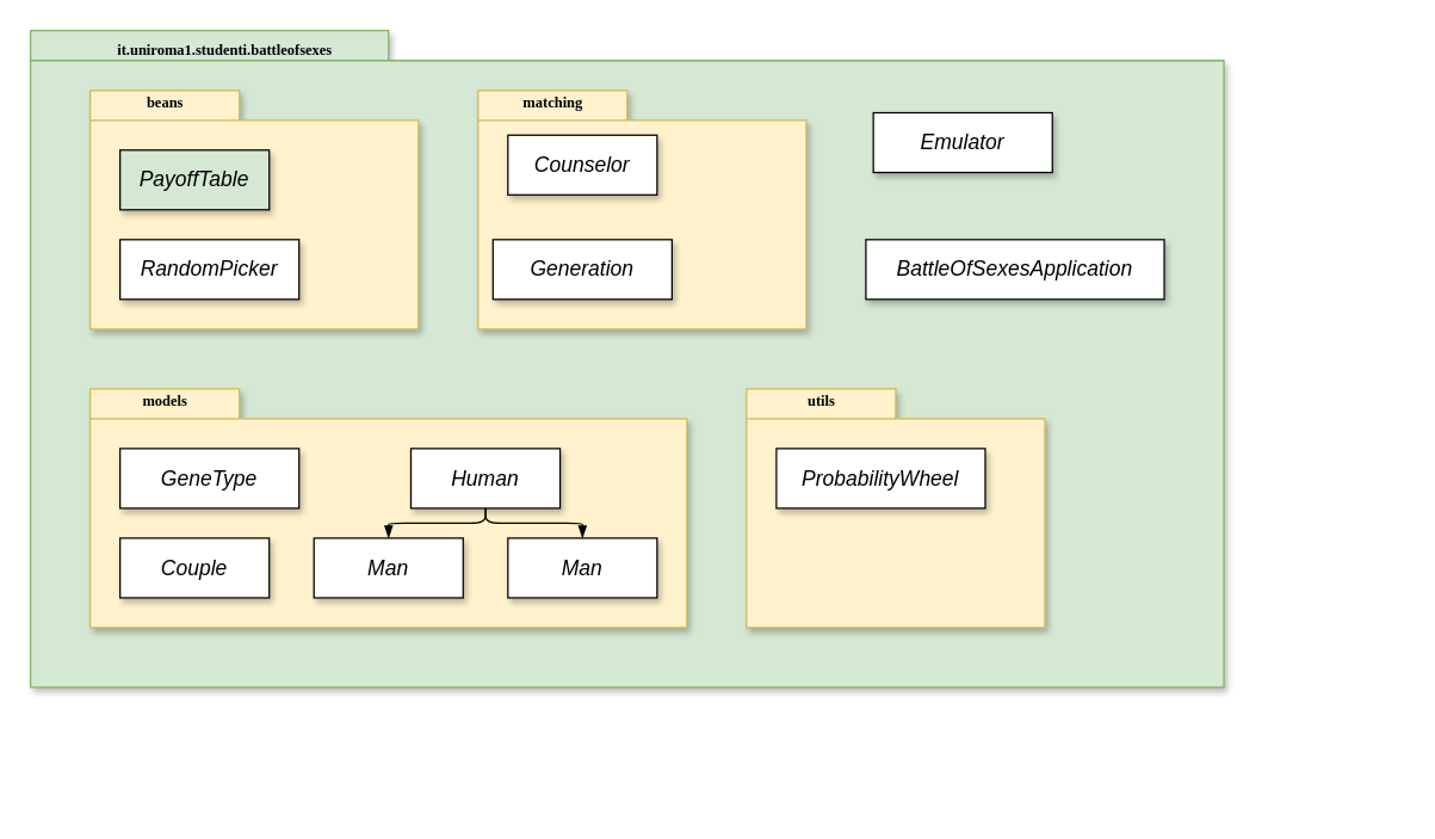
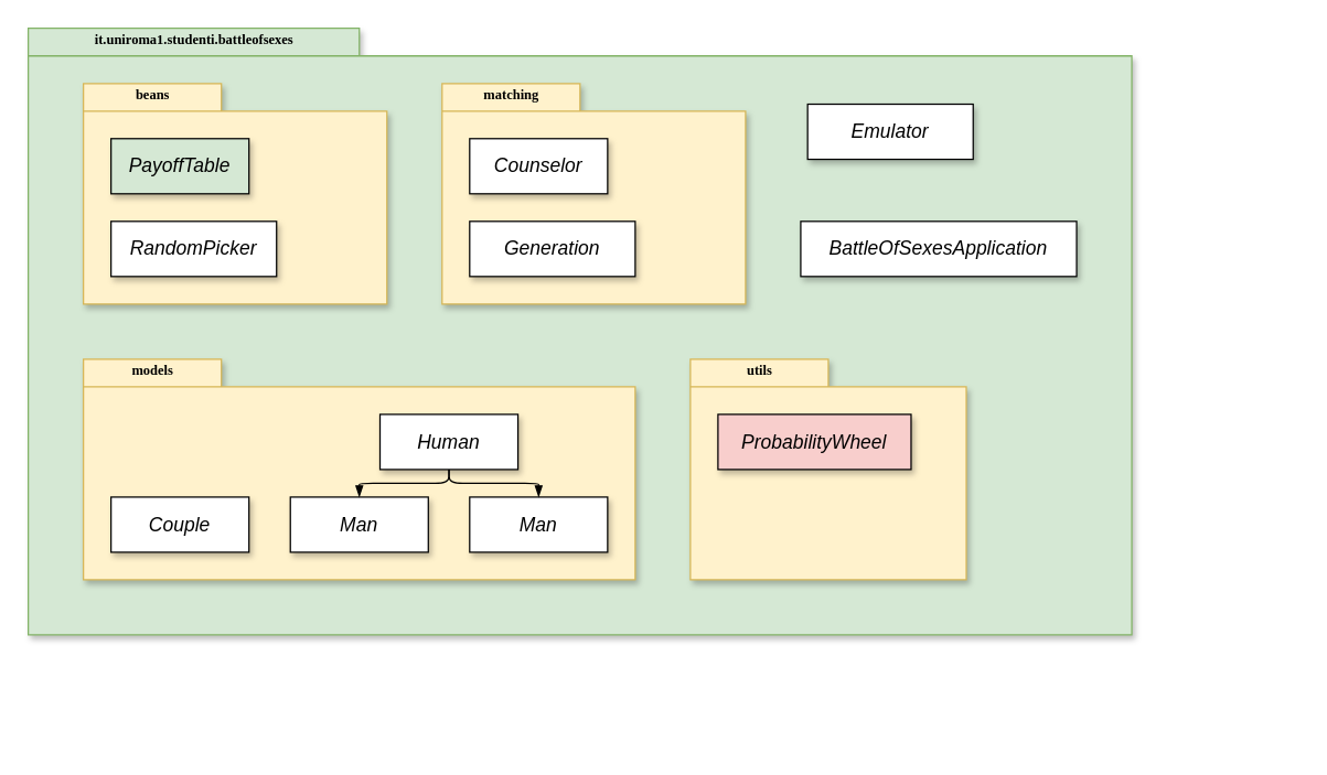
  <mxCell id="0" />
  <mxCell id="1" parent="0" />
  <mxCell id="2" value="" style="shape=folder;fontStyle=1;spacingTop=10;tabWidth=240;tabHeight=20;tabPosition=left;html=1;rounded=0;shadow=1;comic=0;labelBackgroundColor=none;strokeWidth=1;fillColor=#d5e8d4;fontFamily=Verdana;fontSize=10;align=center;strokeColor=#82b366;" parent="1" vertex="1"><mxGeometry x="20" y="20" width="800" height="440" as="geometry" /></mxCell>
  <mxCell id="3" style="edgeStyle=elbowEdgeStyle;rounded=0;html=1;entryX=0.559;entryY=0.251;entryPerimeter=0;dashed=1;labelBackgroundColor=none;startFill=0;endArrow=open;endFill=0;endSize=10;fontFamily=Verdana;fontSize=10;" parent="1" edge="1"><mxGeometry relative="1" as="geometry"><mxPoint x="683.828" y="540" as="sourcePoint" /></mxGeometry></mxCell>
  <mxCell id="4" style="edgeStyle=none;rounded=0;html=1;dashed=1;labelBackgroundColor=none;startFill=0;endArrow=open;endFill=0;endSize=10;fontFamily=Verdana;fontSize=10;entryX=-0.003;entryY=0.411;entryPerimeter=0;" parent="1" edge="1"><mxGeometry relative="1" as="geometry"><mxPoint x="712.707" y="540" as="sourcePoint" /></mxGeometry></mxCell>
  <mxCell id="5" style="edgeStyle=none;rounded=0;html=1;dashed=1;labelBackgroundColor=none;startFill=0;endArrow=open;endFill=0;endSize=10;fontFamily=Verdana;fontSize=10;entryX=1.013;entryY=0.444;entryPerimeter=0;" parent="1" edge="1"><mxGeometry relative="1" as="geometry"><mxPoint x="638.188" y="540" as="sourcePoint" /></mxGeometry></mxCell>
  <mxCell id="6" style="edgeStyle=none;rounded=0;html=1;entryX=0.69;entryY=0.102;entryPerimeter=0;dashed=1;labelBackgroundColor=none;startFill=0;endArrow=open;endFill=0;endSize=10;fontFamily=Verdana;fontSize=10;" parent="1" edge="1"><mxGeometry relative="1" as="geometry"><mxPoint x="784.775" y="374" as="sourcePoint" /></mxGeometry></mxCell>
  <mxCell id="7" style="edgeStyle=none;rounded=0;html=1;dashed=1;labelBackgroundColor=none;startFill=0;endArrow=open;endFill=0;endSize=10;fontFamily=Verdana;fontSize=10;exitX=1.002;exitY=0.668;exitPerimeter=0;" parent="1" edge="1"><mxGeometry relative="1" as="geometry"><mxPoint x="939.56" y="330.84" as="sourcePoint" /></mxGeometry></mxCell>
- <mxCell id="8" value="&lt;b&gt;it.uniroma1.studenti.battleofsexes&lt;/b&gt;" style="text;html=1;align=center;verticalAlign=top;spacingTop=-4;fontSize=10;fontFamily=Verdana" parent="1" vertex="1"><mxGeometry x="30" y="25" width="240" height="20" as="geometry" /></mxCell>
+ <mxCell id="8" value="&lt;b&gt;it.uniroma1.studenti.battleofsexes&lt;/b&gt;" style="text;html=1;align=center;verticalAlign=top;spacingTop=-4;fontSize=10;fontFamily=Verdana" parent="1" vertex="1"><mxGeometry x="20" y="20" width="240" height="20" as="geometry" /></mxCell>
  <mxCell id="9" value="package" style="shape=folder;fontStyle=1;spacingTop=10;tabWidth=50;tabHeight=17;tabPosition=left;html=1;rounded=0;shadow=0;comic=0;labelBackgroundColor=none;strokeWidth=1;fontFamily=Verdana;fontSize=10;align=center;" parent="1" vertex="1"><mxGeometry x="73" y="100" width="112" height="70" as="geometry" /></mxCell>
  <mxCell id="10" value="" style="shape=folder;fontStyle=1;spacingTop=10;tabWidth=100;tabHeight=20;tabPosition=left;html=1;rounded=0;shadow=1;comic=0;labelBackgroundColor=none;strokeWidth=1;fontFamily=Verdana;fontSize=10;align=center;fillColor=#fff2cc;strokeColor=#d6b656;" parent="1" vertex="1"><mxGeometry x="60" y="60" width="220" height="160" as="geometry" /></mxCell>
  <mxCell id="11" value="&lt;span&gt;beans&lt;/span&gt;" style="text;html=1;align=center;verticalAlign=top;spacingTop=-4;fontSize=10;fontFamily=Verdana;fontStyle=1" vertex="1" parent="1"><mxGeometry x="60" y="60" width="100" height="20" as="geometry" /></mxCell>
  <mxCell id="12" value="&lt;font style=&quot;font-size: 14px;&quot;&gt;&lt;i&gt;PayoffTable&lt;/i&gt;&lt;/font&gt;" style="rounded=0;whiteSpace=wrap;html=1;shadow=1;fillColor=#d5e8d4;" vertex="1" parent="1"><mxGeometry x="80" y="100" width="100" height="40" as="geometry" /></mxCell>
  <mxCell id="13" value="&lt;font style=&quot;font-size: 14px;&quot;&gt;&lt;i&gt;RandomPicker&lt;/i&gt;&lt;/font&gt;" style="rounded=0;whiteSpace=wrap;html=1;shadow=1;" vertex="1" parent="1"><mxGeometry x="80" y="160" width="120" height="40" as="geometry" /></mxCell>
  <mxCell id="14" value="" style="shape=folder;fontStyle=1;spacingTop=10;tabWidth=100;tabHeight=20;tabPosition=left;html=1;rounded=0;shadow=1;comic=0;labelBackgroundColor=none;strokeWidth=1;fontFamily=Verdana;fontSize=10;align=center;fillColor=#fff2cc;strokeColor=#d6b656;" vertex="1" parent="1"><mxGeometry x="320" y="60" width="220" height="160" as="geometry" /></mxCell>
  <mxCell id="15" value="&lt;span&gt;matching&lt;/span&gt;" style="text;html=1;align=center;verticalAlign=top;spacingTop=-4;fontSize=10;fontFamily=Verdana;fontStyle=1" vertex="1" parent="1"><mxGeometry x="320" y="60" width="100" height="20" as="geometry" /></mxCell>
- <mxCell id="16" value="&lt;font style=&quot;font-size: 14px;&quot;&gt;&lt;i&gt;Counselor&lt;/i&gt;&lt;/font&gt;" style="rounded=0;whiteSpace=wrap;html=1;shadow=1;" vertex="1" parent="1"><mxGeometry x="340" y="90" width="100" height="40" as="geometry" /></mxCell>
- <mxCell id="17" value="&lt;font style=&quot;font-size: 14px;&quot;&gt;&lt;i&gt;Generation&lt;/i&gt;&lt;/font&gt;" style="rounded=0;whiteSpace=wrap;html=1;shadow=1;" vertex="1" parent="1"><mxGeometry x="330" y="160" width="120" height="40" as="geometry" /></mxCell>
+ <mxCell id="16" value="&lt;font style=&quot;font-size: 14px;&quot;&gt;&lt;i&gt;Counselor&lt;/i&gt;&lt;/font&gt;" style="rounded=0;whiteSpace=wrap;html=1;shadow=1;" vertex="1" parent="1"><mxGeometry x="340" y="100" width="100" height="40" as="geometry" /></mxCell>
+ <mxCell id="17" value="&lt;font style=&quot;font-size: 14px;&quot;&gt;&lt;i&gt;Generation&lt;/i&gt;&lt;/font&gt;" style="rounded=0;whiteSpace=wrap;html=1;shadow=1;" vertex="1" parent="1"><mxGeometry x="340" y="160" width="120" height="40" as="geometry" /></mxCell>
  <mxCell id="18" value="" style="shape=folder;fontStyle=1;spacingTop=10;tabWidth=100;tabHeight=20;tabPosition=left;html=1;rounded=0;shadow=1;comic=0;labelBackgroundColor=none;strokeWidth=1;fontFamily=Verdana;fontSize=10;align=center;fillColor=#fff2cc;strokeColor=#d6b656;" vertex="1" parent="1"><mxGeometry x="60" y="260" width="400" height="160" as="geometry" /></mxCell>
  <mxCell id="19" value="models" style="text;html=1;align=center;verticalAlign=top;spacingTop=-4;fontSize=10;fontFamily=Verdana;fontStyle=1" vertex="1" parent="1"><mxGeometry x="60" y="260" width="100" height="20" as="geometry" /></mxCell>
  <mxCell id="20" value="&lt;font style=&quot;font-size: 14px;&quot;&gt;&lt;i&gt;Couple&lt;/i&gt;&lt;/font&gt;" style="rounded=0;whiteSpace=wrap;html=1;shadow=1;" vertex="1" parent="1"><mxGeometry x="80" y="360" width="100" height="40" as="geometry" /></mxCell>
- <mxCell id="21" value="&lt;font style=&quot;font-size: 14px;&quot;&gt;&lt;i&gt;GeneType&lt;/i&gt;&lt;/font&gt;" style="rounded=0;whiteSpace=wrap;html=1;shadow=1;" vertex="1" parent="1"><mxGeometry x="80" y="300" width="120" height="40" as="geometry" /></mxCell>
  <mxCell id="22" value="&lt;font style=&quot;font-size: 14px;&quot;&gt;&lt;i&gt;Human&lt;/i&gt;&lt;/font&gt;" style="rounded=0;whiteSpace=wrap;html=1;glass=0;shadow=1;" vertex="1" parent="1"><mxGeometry x="275" y="300" width="100" height="40" as="geometry" /></mxCell>
  <mxCell id="23" value="&lt;font style=&quot;font-size: 14px;&quot;&gt;&lt;i&gt;Man&lt;/i&gt;&lt;/font&gt;" style="rounded=0;whiteSpace=wrap;html=1;shadow=1;" vertex="1" parent="1"><mxGeometry x="210" y="360" width="100" height="40" as="geometry" /></mxCell>
  <mxCell id="24" value="&lt;font style=&quot;font-size: 14px;&quot;&gt;&lt;i&gt;Man&lt;/i&gt;&lt;/font&gt;" style="rounded=0;whiteSpace=wrap;html=1;shadow=1;" vertex="1" parent="1"><mxGeometry x="340" y="360" width="100" height="40" as="geometry" /></mxCell>
  <mxCell id="25" value="" style="shape=folder;fontStyle=1;spacingTop=10;tabWidth=100;tabHeight=20;tabPosition=left;html=1;rounded=0;shadow=1;comic=0;labelBackgroundColor=none;strokeWidth=1;fontFamily=Verdana;fontSize=10;align=center;fillColor=#fff2cc;strokeColor=#d6b656;" vertex="1" parent="1"><mxGeometry x="500" y="260" width="200" height="160" as="geometry" /></mxCell>
- <mxCell id="26" value="&lt;font style=&quot;font-size: 14px;&quot;&gt;&lt;i&gt;ProbabilityWheel&lt;/i&gt;&lt;/font&gt;" style="rounded=0;whiteSpace=wrap;html=1;shadow=1;" vertex="1" parent="1"><mxGeometry x="520" y="300" width="140" height="40" as="geometry" /></mxCell>
+ <mxCell id="26" value="&lt;font style=&quot;font-size: 14px;&quot;&gt;&lt;i&gt;ProbabilityWheel&lt;/i&gt;&lt;/font&gt;" style="rounded=0;whiteSpace=wrap;html=1;shadow=1;fillColor=#f8cecc;" vertex="1" parent="1"><mxGeometry x="520" y="300" width="140" height="40" as="geometry" /></mxCell>
  <mxCell id="27" value="&lt;span&gt;utils&lt;/span&gt;" style="text;html=1;align=center;verticalAlign=top;spacingTop=-4;fontSize=10;fontFamily=Verdana;fontStyle=1" vertex="1" parent="1"><mxGeometry x="500" y="260" width="100" height="20" as="geometry" /></mxCell>
  <mxCell id="28" value="&lt;font style=&quot;font-size: 14px;&quot;&gt;&lt;i&gt;BattleOfSexesApplication&lt;/i&gt;&lt;/font&gt;" style="rounded=0;whiteSpace=wrap;html=1;shadow=1;sketch=0;" vertex="1" parent="1"><mxGeometry x="580" y="160" width="200" height="40" as="geometry" /></mxCell>
  <mxCell id="29" value="&lt;font style=&quot;font-size: 14px;&quot;&gt;&lt;i&gt;Emulator&lt;/i&gt;&lt;/font&gt;" style="rounded=0;whiteSpace=wrap;html=1;sketch=0;shadow=1;" vertex="1" parent="1"><mxGeometry x="585" y="75" width="120" height="40" as="geometry" /></mxCell>
  <mxCell id="30" value="" style="endArrow=blockThin;html=1;rounded=1;fontSize=14;exitX=0.5;exitY=1;exitDx=0;exitDy=0;entryX=0.5;entryY=0;entryDx=0;entryDy=0;endFill=1;" edge="1" parent="1" source="22" target="23"><mxGeometry width="50" height="50" relative="1" as="geometry"><mxPoint x="300" y="340" as="sourcePoint" /><mxPoint x="350" y="290" as="targetPoint" /><Array as="points"><mxPoint x="325" y="350" /><mxPoint x="260" y="350" /></Array></mxGeometry></mxCell>
  <mxCell id="31" value="" style="endArrow=blockThin;html=1;rounded=1;fontSize=14;exitX=0.5;exitY=1;exitDx=0;exitDy=0;entryX=0.5;entryY=0;entryDx=0;entryDy=0;endFill=1;" edge="1" parent="1" source="22" target="24"><mxGeometry width="50" height="50" relative="1" as="geometry"><mxPoint x="420" y="340" as="sourcePoint" /><mxPoint x="355" y="360" as="targetPoint" /><Array as="points"><mxPoint x="325" y="350" /><mxPoint x="390" y="350" /></Array></mxGeometry></mxCell>
